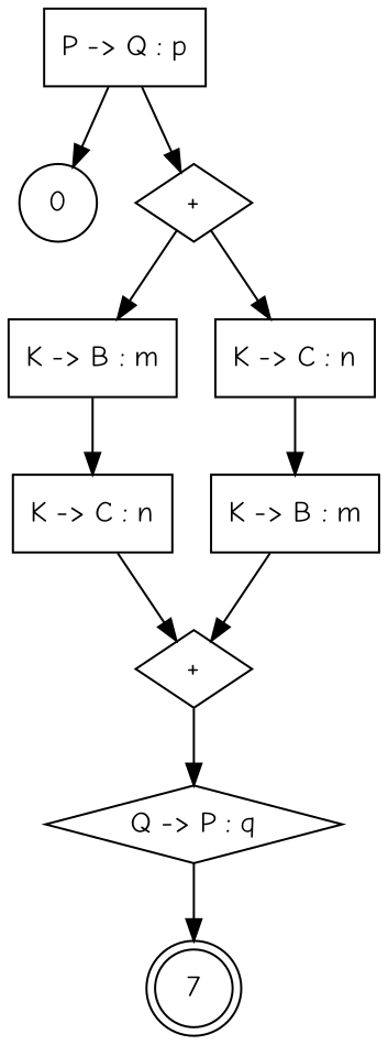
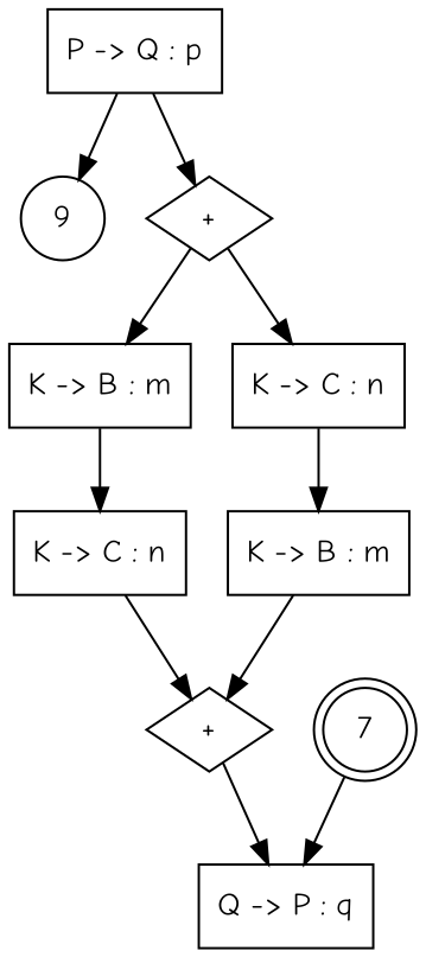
  digraph {
    fontname="Comic Neue"
    node [fontname="Comic Neue" shape=rect]
    edge [fontname="Comic Neue"]
-   0 [shape=circle]
+   0 [shape=circle label=9]
    n2 [label="P -> Q : p"]
    n3 [label="+" shape=diamond]
    n4 [label="K -> B : m"]
    n5 [label="K -> C : n"]
    n6 [label="K -> C : n"]
    n7 [label="K -> B : m"]
    n8 [label="+" shape=diamond]
-   n9 [label="Q -> P : q" shape=diamond]
+   n9 [label="Q -> P : q"]
    7 [shape=doublecircle]
    n2 -> 0
    n2 -> n3
    n3 -> n4
    n3 -> n5
    n4 -> n6
    n5 -> n7
    n6 -> n8
    n7 -> n8
    n8 -> n9
-   n9 -> 7
+   7 -> n9
  }
